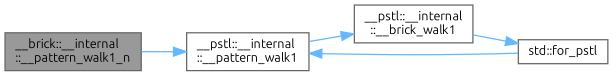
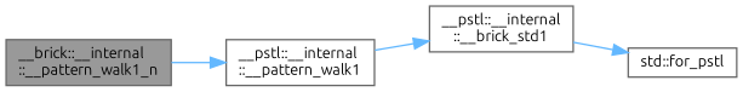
  digraph {
    fontname=Ubuntu
    rankdir=LR
    node [color=grey40 fillcolor=white fontname=Ubuntu fontsize=10 shape=box style=filled]
    edge [color=steelblue1 fontname=Ubuntu fontsize=10 labelfontname=Helvetica labelfontsize=10 style=solid]
    n1 [color=gray40 fillcolor=grey60 fontcolor=black height=0.2 label="__brick::__internal\l::__pattern_walk1_n" width=0.4]
    n2 [height=0.2 label="__pstl::__internal\l::__pattern_walk1" width=0.4]
-   n3 [height=0.2 label="__pstl::__internal\l::__brick_walk1" width=0.4]
+   n3 [height=0.2 label="__pstl::__internal\l::__brick_std1" width=0.4]
    n4 [height=0.2 label="std::for_pstl" width=0.4]
    n1 -> n2
    n2 -> n3
    n3 -> n4
-   n4 -> n2
  }
